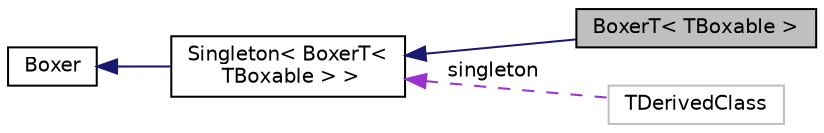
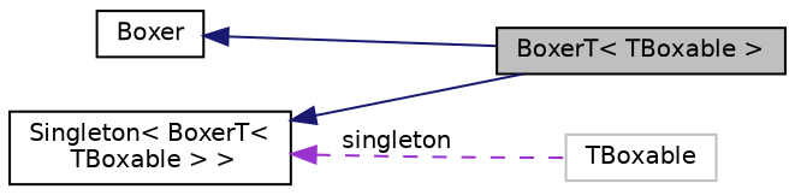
  digraph {
    rankdir=LR
    node [color=black fillcolor=white fontname=Helvetica fontsize=10 shape=record style=filled]
    edge [color=midnightblue dir=back fontname=Helvetica fontsize=10 labelfontname=Helvetica labelfontsize=10 style=solid]
    n1 [fillcolor=grey75 fontcolor=black height=0.2 label="BoxerT\< TBoxable \>" width=0.4]
    n2 [height=0.2 label=Boxer width=0.4]
    n3 [height=0.2 label="Singleton\< BoxerT\<\l TBoxable \> \>" width=0.4]
-   n4 [color=grey75 height=0.2 label=TDerivedClass width=0.4]
-   n2 -> n3
+   n4 [color=grey75 height=0.2 label=TBoxable width=0.4]
+   n2 -> n1
    n3 -> n1
    n3 -> n4 [color=darkorchid3 label=" singleton" style=dashed]
  }
